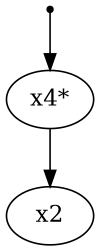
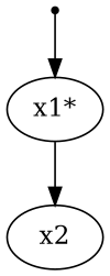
  digraph {
    node [shape=ellipse color=black]
    edge [arrowhead=normal color=black]
    0 [shape=point color=""]
-   n2 [label="x4*"]
+   n2 [label="x1*"]
    n3 [label=x2]
    0 -> n2
    n2 -> n3
  }
